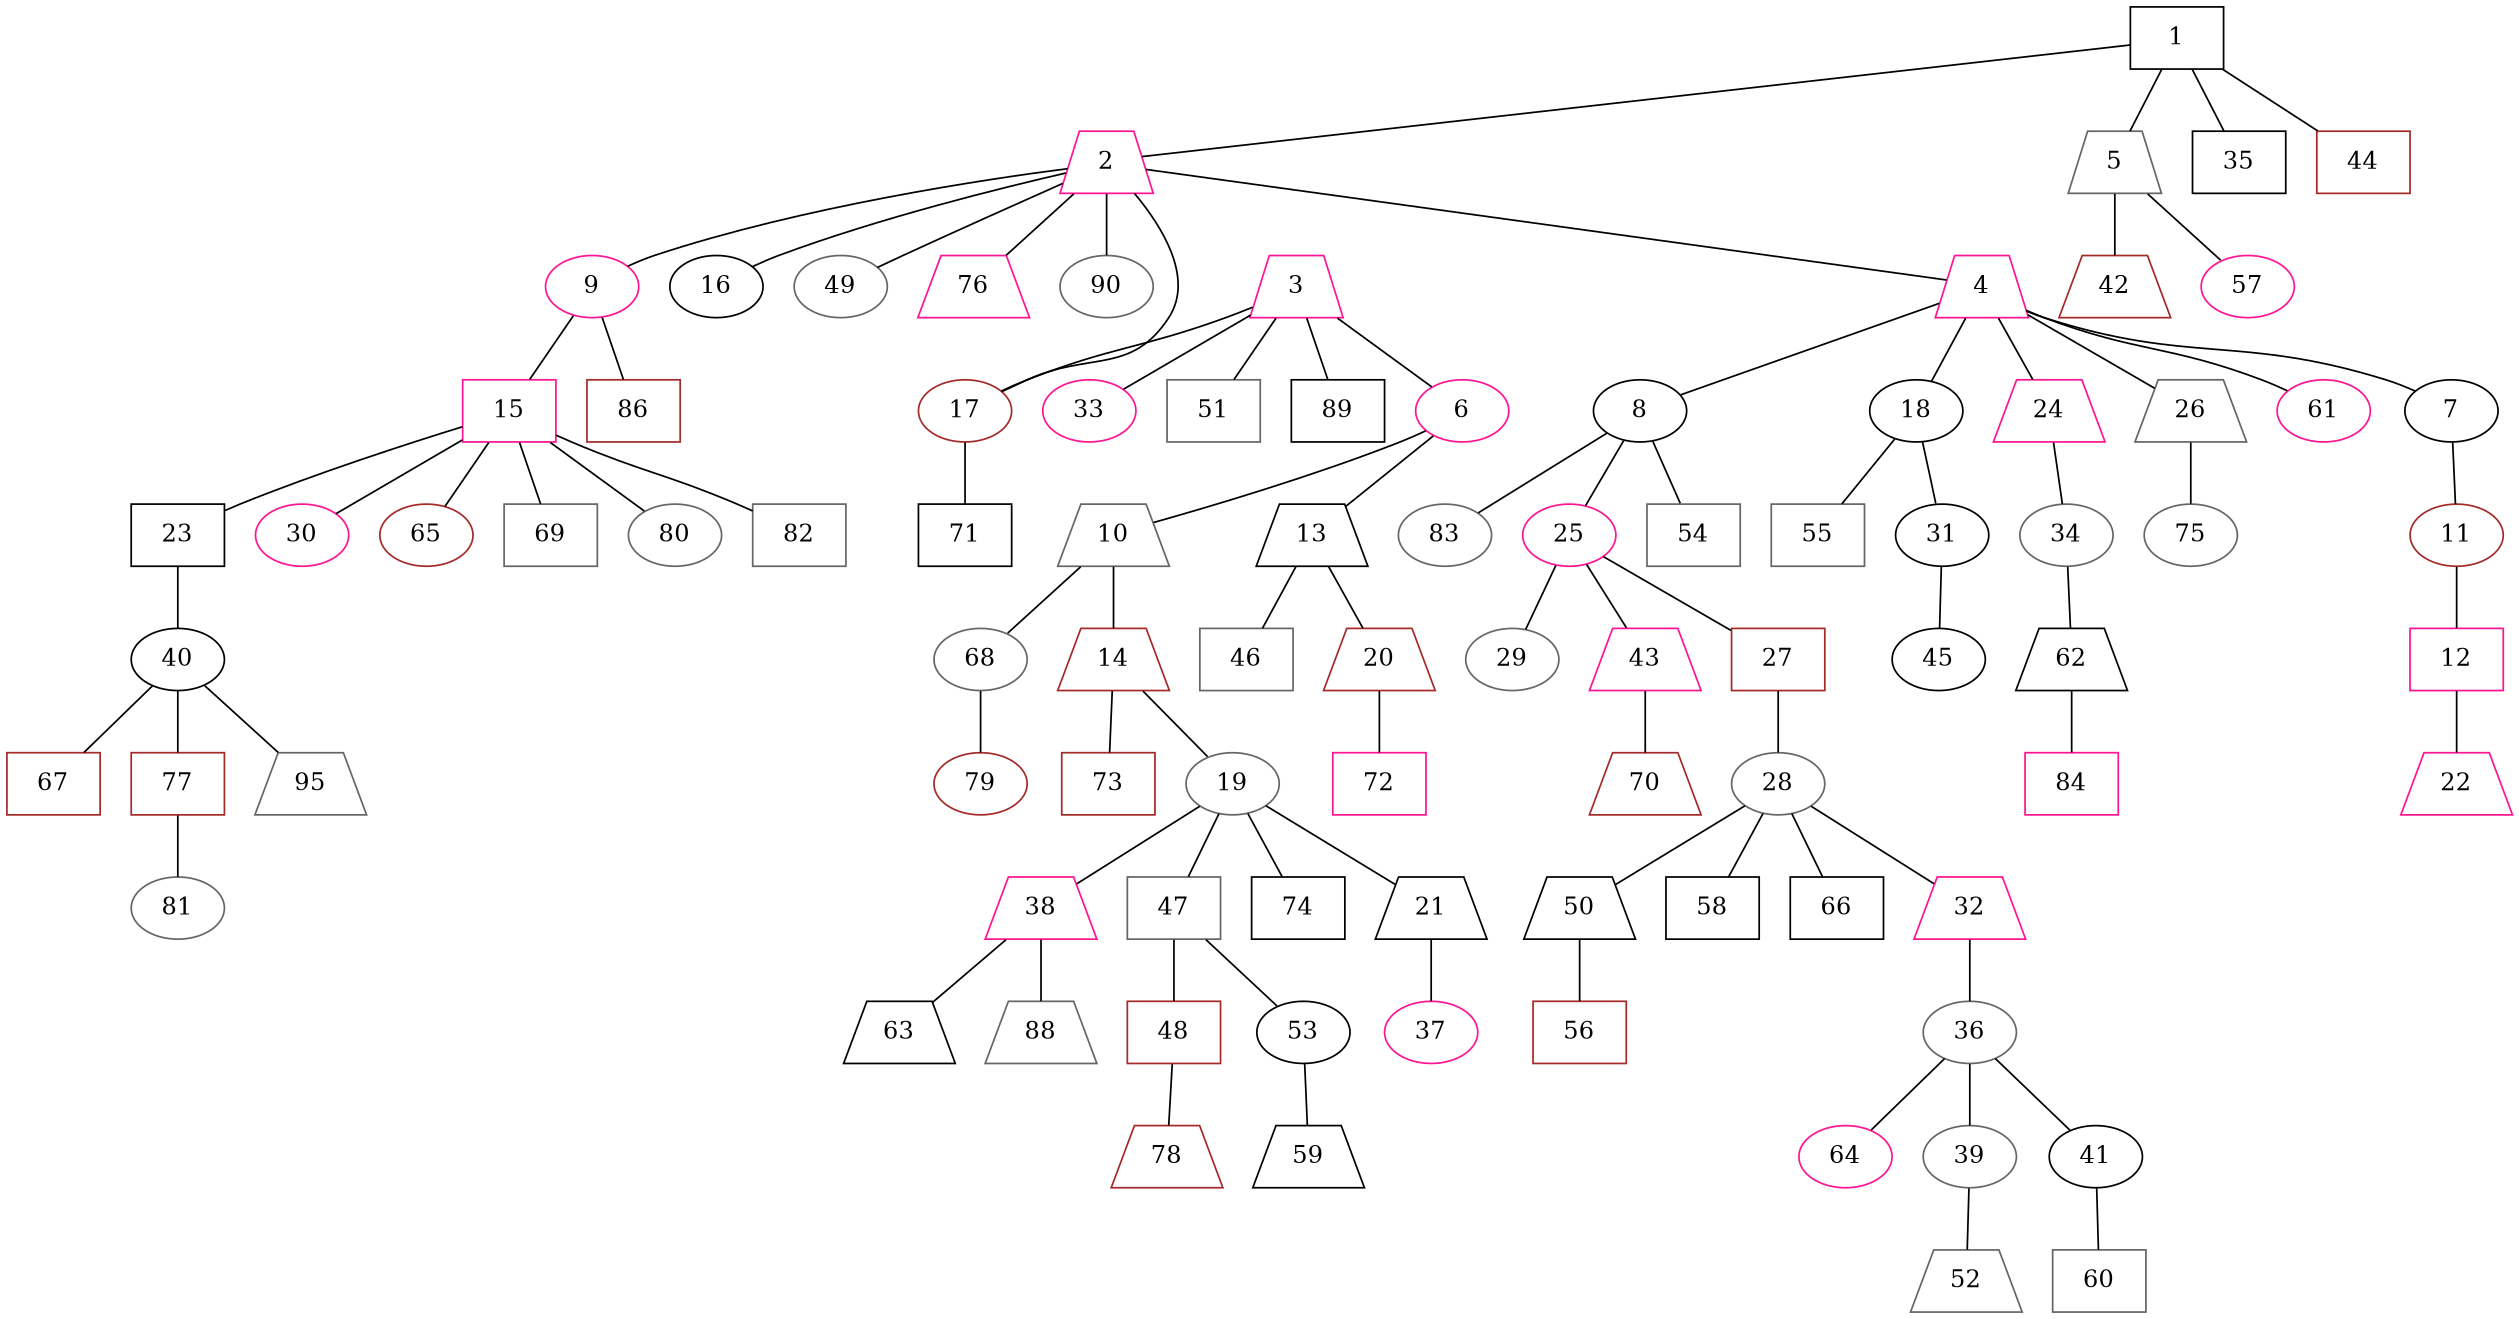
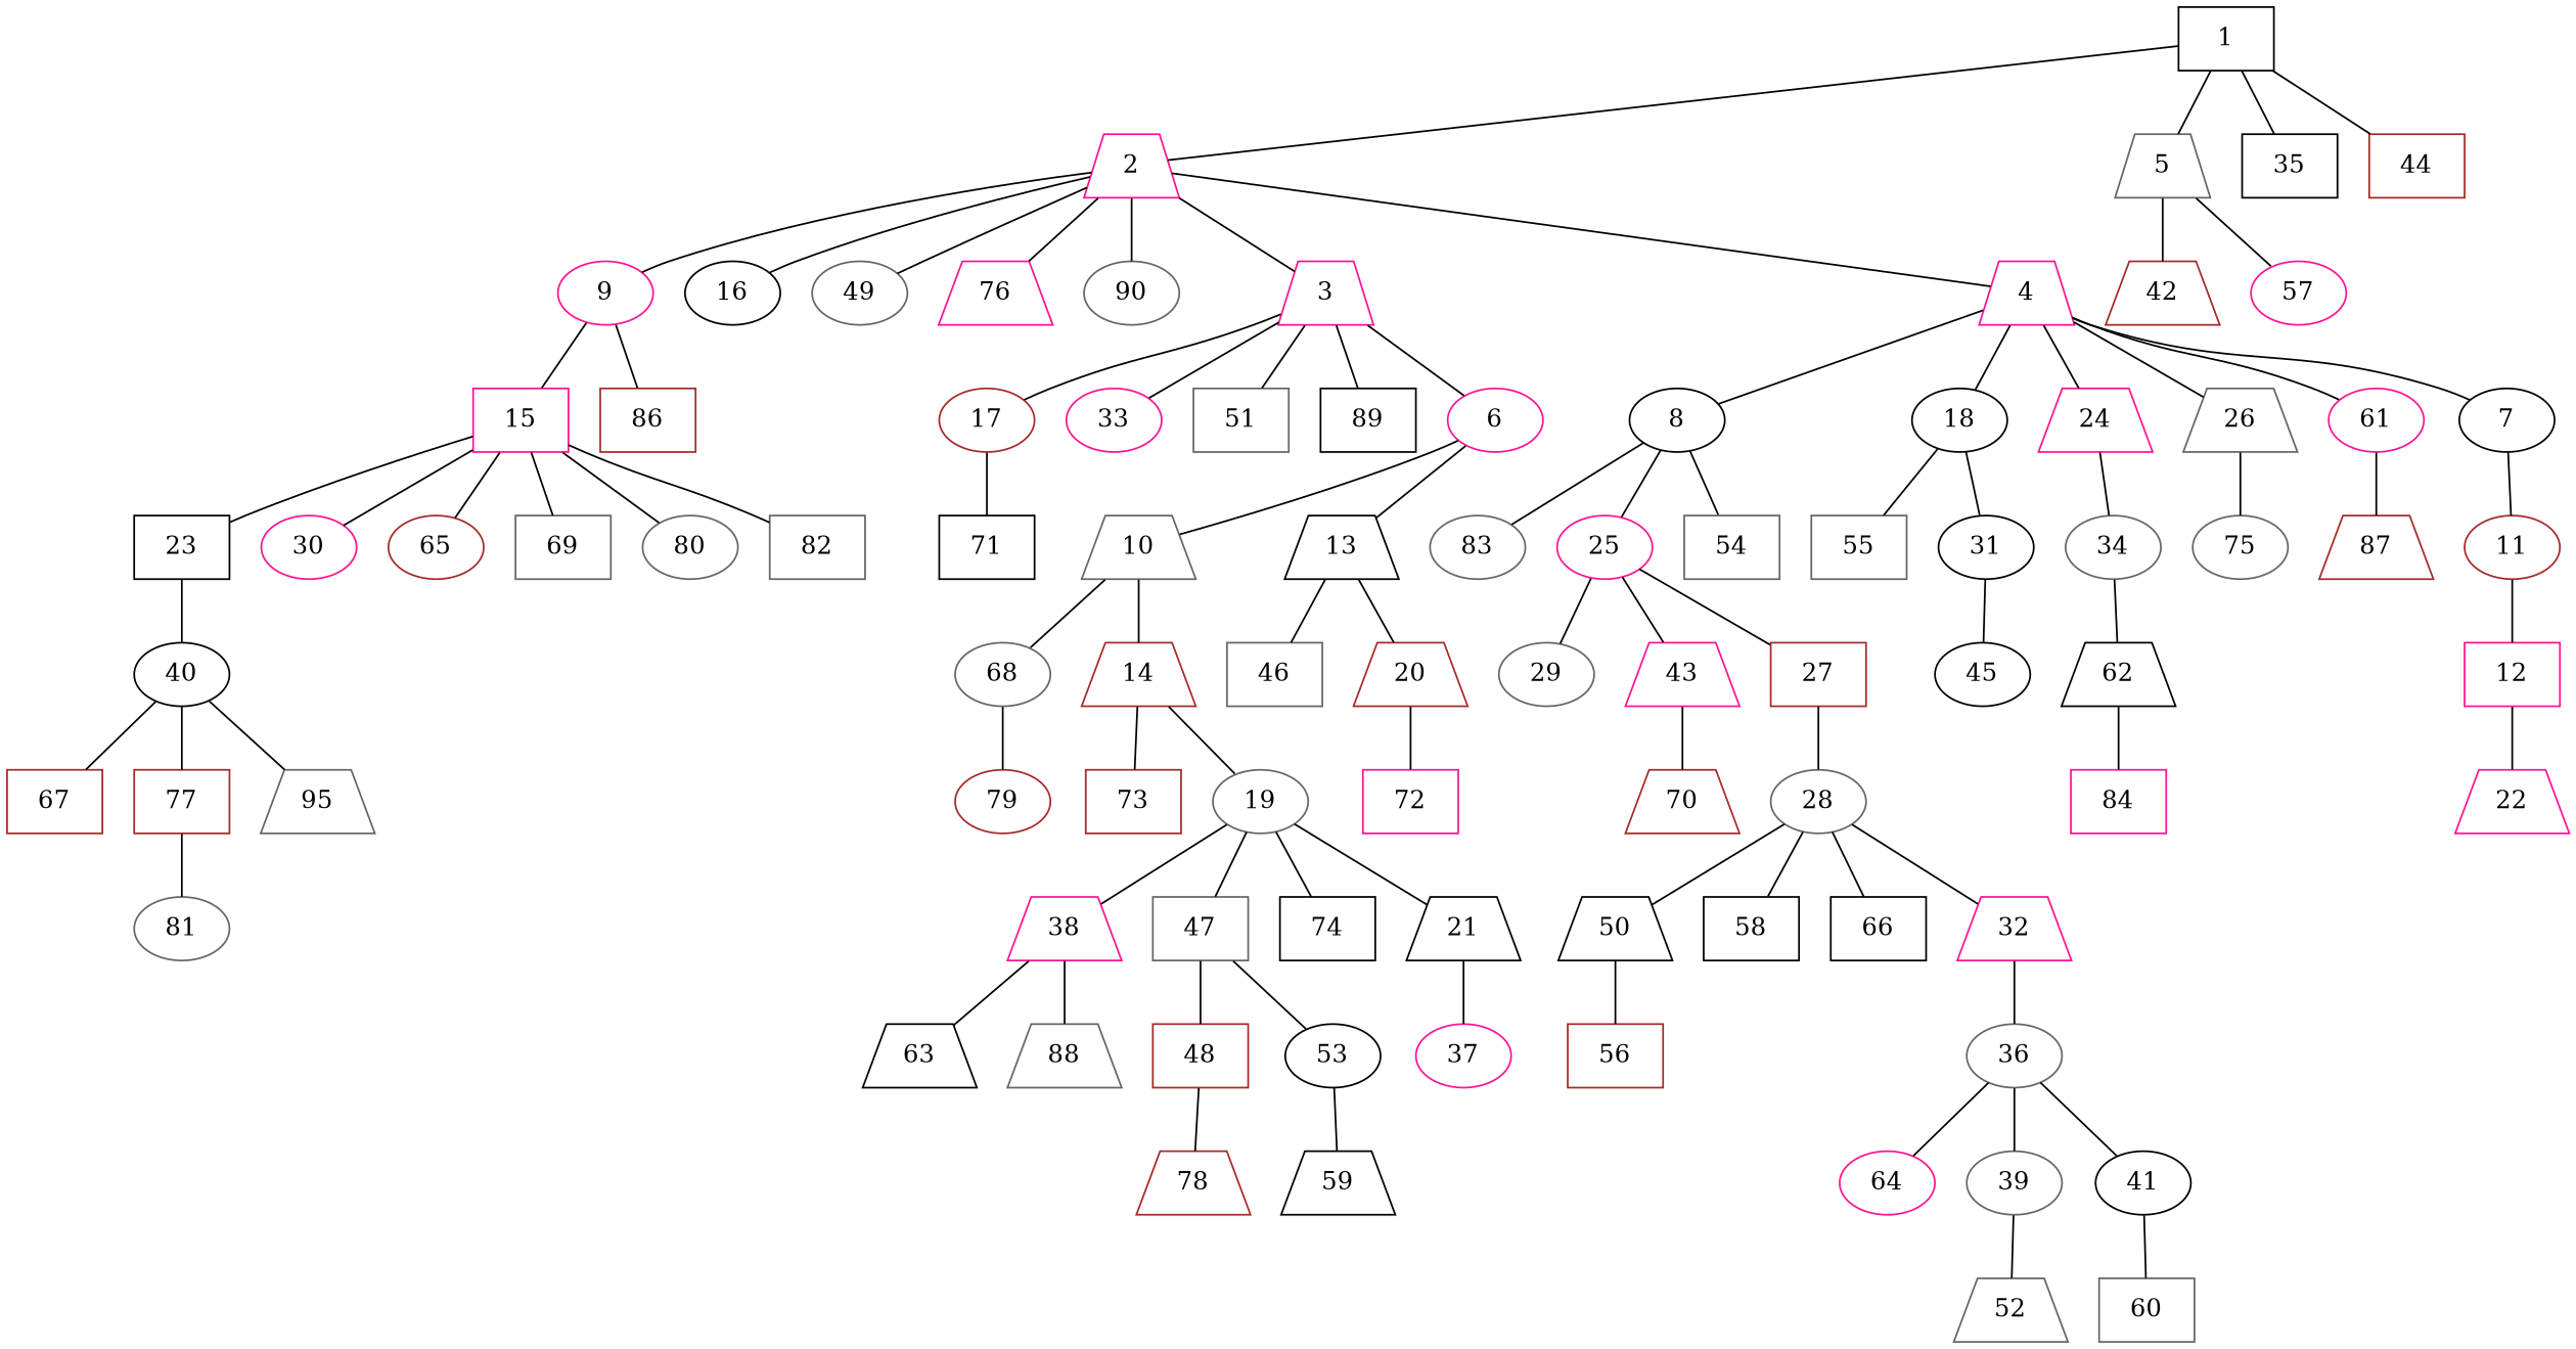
  graph {
    node [color=gray40 shape=ellipse]
    1 [color=black shape=box]
    2 [color=deeppink shape=trapezium]
    5 [shape=trapezium]
    35 [color=black shape=box]
    44 [color=brown shape=box]
    3 [color=deeppink shape=trapezium]
    4 [color=deeppink shape=trapezium]
    9 [color=deeppink]
    16 [color=black]
    49
    76 [color=deeppink shape=trapezium]
    90
    42 [color=brown shape=trapezium]
    57 [color=deeppink]
    6 [color=deeppink]
    17 [color=brown]
    33 [color=deeppink]
    51 [shape=box]
    89 [color=black shape=box]
    7 [color=black]
    8 [color=black]
    18 [color=black]
    24 [color=deeppink shape=trapezium]
    26 [shape=trapezium]
    61 [color=deeppink]
    15 [color=deeppink shape=box]
    86 [color=brown shape=box]
    10 [shape=trapezium]
    13 [color=black shape=trapezium]
    71 [color=black shape=box]
    11 [color=brown]
    25 [color=deeppink]
    54 [shape=box]
    83
    31 [color=black]
    55 [shape=box]
    34
    75
+   87 [color=brown shape=trapezium]
    23 [color=black shape=box]
    30 [color=deeppink]
    65 [color=brown]
    69 [shape=box]
    80
    82 [shape=box]
    14 [color=brown shape=trapezium]
    68
    20 [color=brown shape=trapezium]
    46 [shape=box]
    12 [color=deeppink shape=box]
    27 [color=brown shape=box]
    29
    43 [color=deeppink shape=trapezium]
    45 [color=black]
    62 [color=black shape=trapezium]
    19
    73 [color=brown shape=box]
    79 [color=brown]
    72 [color=deeppink shape=box]
    22 [color=deeppink shape=trapezium]
    28
    70 [color=brown shape=trapezium]
    40 [color=black]
    21 [color=black shape=trapezium]
    38 [color=deeppink shape=trapezium]
    47 [shape=box]
    74 [color=black shape=box]
    37 [color=deeppink]
    63 [color=black shape=trapezium]
    88 [shape=trapezium]
    48 [color=brown shape=box]
    53 [color=black]
    67 [color=brown shape=box]
    77 [color=brown shape=box]
    n75 [label=95 shape=trapezium]
    78 [color=brown shape=trapezium]
    59 [color=black shape=trapezium]
    81
    84 [color=deeppink shape=box]
    32 [color=deeppink shape=trapezium]
    50 [color=black shape=trapezium]
    58 [color=black shape=box]
    66 [color=black shape=box]
    36
    56 [color=brown shape=box]
    39
    41 [color=black]
    64 [color=deeppink]
    52 [shape=trapezium]
    60 [shape=box]
    1 -- 2
    1 -- 5
    1 -- 35
    1 -- 44
-   2 -- 17
+   2 -- 3
    2 -- 4
    2 -- 9
    2 -- 16
    2 -- 49
    2 -- 76
    2 -- 90
    5 -- 42
    5 -- 57
    3 -- 6
    3 -- 17
    3 -- 33
    3 -- 51
    3 -- 89
    4 -- 7
    4 -- 8
    4 -- 18
    4 -- 24
    4 -- 26
    4 -- 61
    9 -- 15
    9 -- 86
    6 -- 10
    6 -- 13
    17 -- 71
    7 -- 11
    8 -- 25
    8 -- 54
    8 -- 83
    18 -- 31
    18 -- 55
    24 -- 34
    26 -- 75
+   61 -- 87
    15 -- 23
    15 -- 30
    15 -- 65
    15 -- 69
    15 -- 80
    15 -- 82
    10 -- 14
    10 -- 68
    13 -- 20
    13 -- 46
    11 -- 12
    25 -- 27
    25 -- 29
    25 -- 43
    31 -- 45
    34 -- 62
    23 -- 40
    14 -- 19
    14 -- 73
    68 -- 79
    20 -- 72
    12 -- 22
    27 -- 28
    43 -- 70
    62 -- 84
    19 -- 21
    19 -- 38
    19 -- 47
    19 -- 74
    28 -- 32
    28 -- 50
    28 -- 58
    28 -- 66
    40 -- 67
    40 -- 77
    40 -- n75
    21 -- 37
    38 -- 63
    38 -- 88
    47 -- 48
    47 -- 53
    48 -- 78
    53 -- 59
    77 -- 81
    32 -- 36
    50 -- 56
    36 -- 39
    36 -- 41
    36 -- 64
    39 -- 52
    41 -- 60
  }
